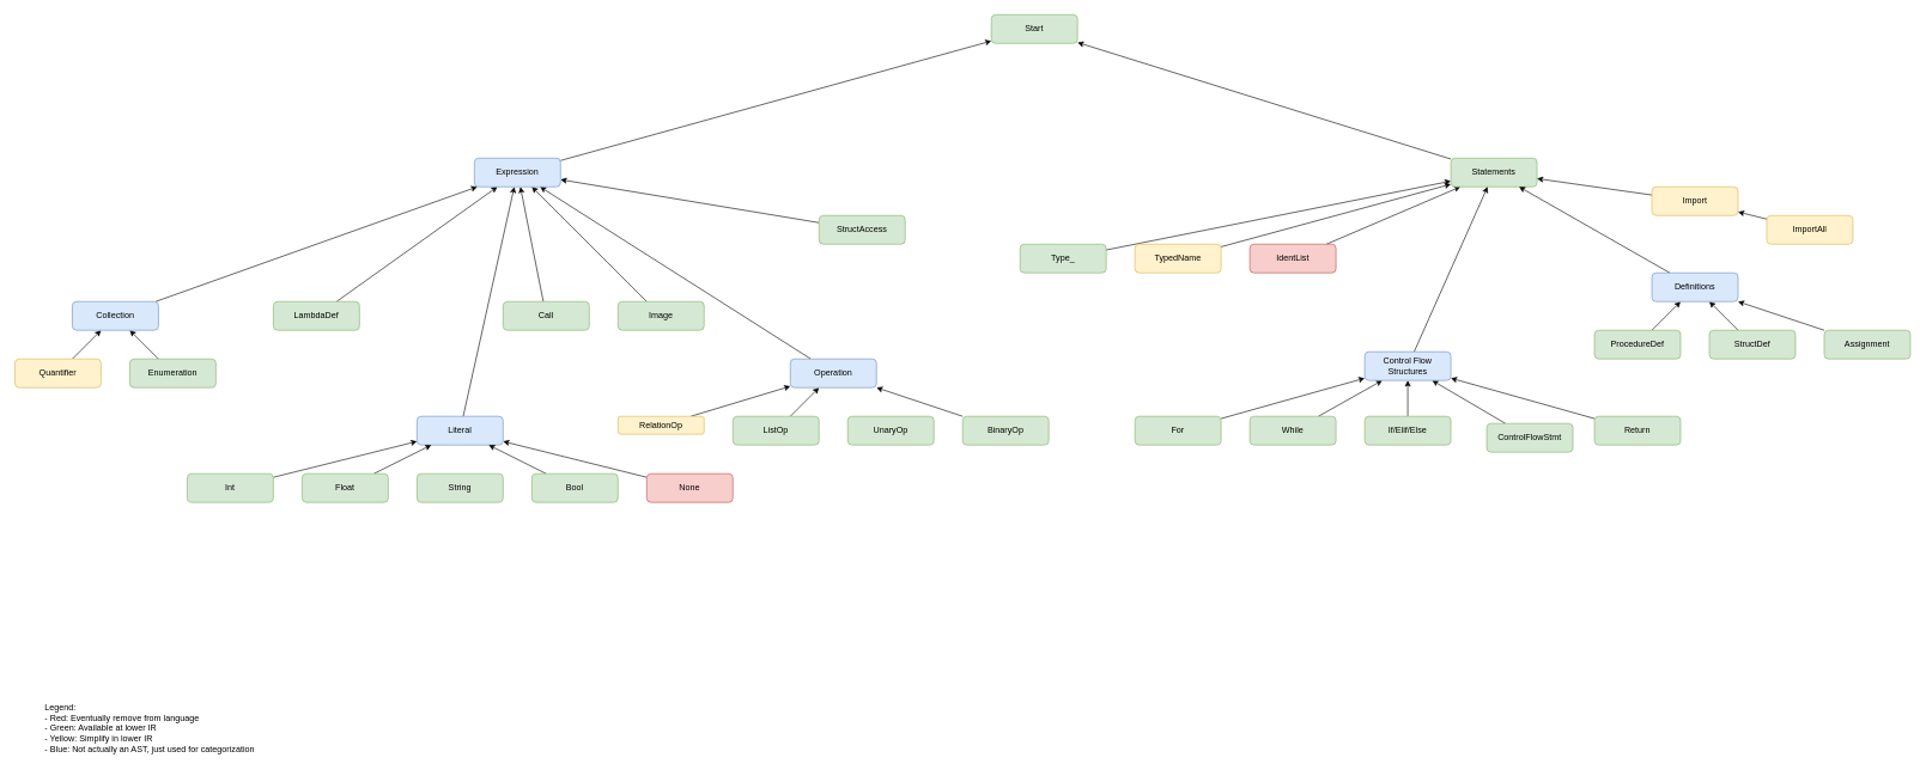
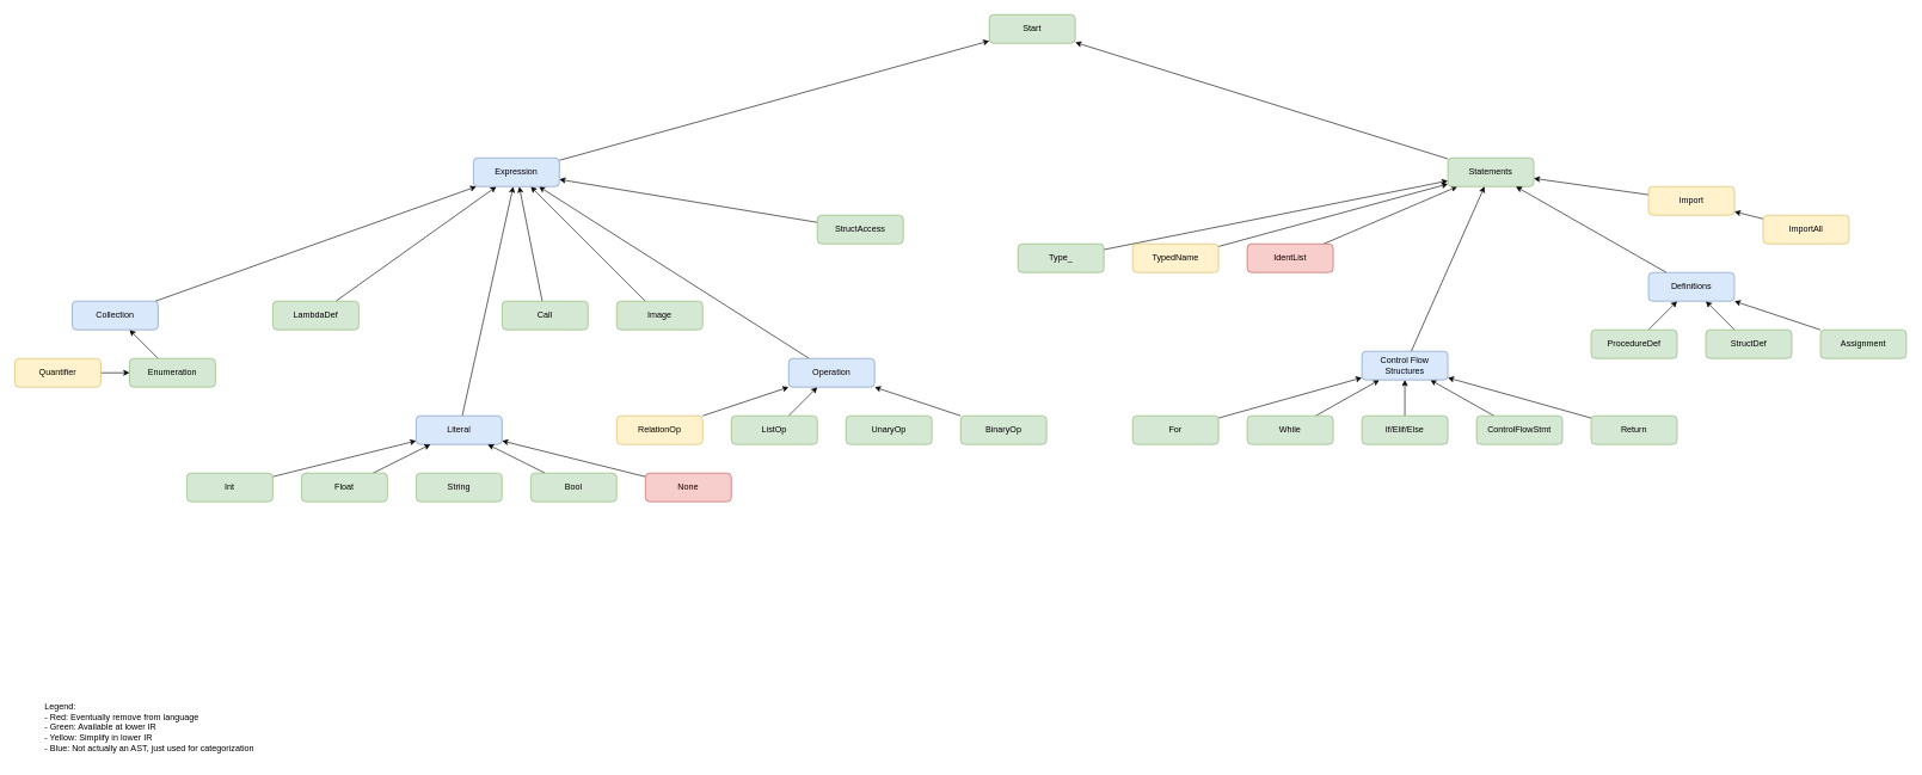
  <mxCell id="0" />
  <mxCell id="1" parent="0" />
  <mxCell id="2" style="rounded=0;orthogonalLoop=1;jettySize=auto;html=1;" edge="1" parent="1" source="3" target="67"><mxGeometry relative="1" as="geometry" /></mxCell>
  <mxCell id="3" value="Literal" style="rounded=1;whiteSpace=wrap;html=1;strokeColor=#6c8ebf;align=center;verticalAlign=middle;fontFamily=Helvetica;fontSize=12;fillColor=#dae8fc;" vertex="1" parent="1"><mxGeometry x="580" y="580" width="120" height="40" as="geometry" /></mxCell>
  <mxCell id="4" style="rounded=0;orthogonalLoop=1;jettySize=auto;html=1;" edge="1" parent="1" source="5" target="3"><mxGeometry relative="1" as="geometry" /></mxCell>
  <mxCell id="5" value="Int" style="rounded=1;whiteSpace=wrap;html=1;fillColor=#d5e8d4;strokeColor=#82b366;" vertex="1" parent="1"><mxGeometry x="260" y="660" width="120" height="40" as="geometry" /></mxCell>
  <mxCell id="6" style="rounded=0;orthogonalLoop=1;jettySize=auto;html=1;strokeColor=default;align=center;verticalAlign=middle;fontFamily=Helvetica;fontSize=11;fontColor=default;labelBackgroundColor=default;endArrow=classic;" edge="1" parent="1" source="7" target="3"><mxGeometry relative="1" as="geometry" /></mxCell>
  <mxCell id="7" value="Float" style="rounded=1;whiteSpace=wrap;html=1;strokeColor=#82b366;align=center;verticalAlign=middle;fontFamily=Helvetica;fontSize=12;fontColor=default;fillColor=#d5e8d4;" vertex="1" parent="1"><mxGeometry x="420" y="660" width="120" height="40" as="geometry" /></mxCell>
  <mxCell id="8" value="String" style="rounded=1;whiteSpace=wrap;html=1;strokeColor=#82b366;align=center;verticalAlign=middle;fontFamily=Helvetica;fontSize=12;fontColor=default;fillColor=#d5e8d4;" vertex="1" parent="1"><mxGeometry x="580" y="660" width="120" height="40" as="geometry" /></mxCell>
  <mxCell id="9" style="rounded=0;orthogonalLoop=1;jettySize=auto;html=1;" edge="1" parent="1" source="10" target="3"><mxGeometry relative="1" as="geometry" /></mxCell>
  <mxCell id="10" value="Bool" style="rounded=1;whiteSpace=wrap;html=1;strokeColor=#82b366;align=center;verticalAlign=middle;fontFamily=Helvetica;fontSize=12;fontColor=default;fillColor=#d5e8d4;" vertex="1" parent="1"><mxGeometry x="740" y="660" width="120" height="40" as="geometry" /></mxCell>
  <mxCell id="11" style="rounded=0;orthogonalLoop=1;jettySize=auto;html=1;" edge="1" parent="1" source="12" target="3"><mxGeometry relative="1" as="geometry" /></mxCell>
  <mxCell id="12" value="None" style="rounded=1;whiteSpace=wrap;html=1;fillColor=#f8cecc;strokeColor=#b85450;" vertex="1" parent="1"><mxGeometry x="900" y="660" width="120" height="40" as="geometry" /></mxCell>
  <mxCell id="13" value="Legend:&lt;div style=&quot;&quot;&gt;- Red: Eventually remove from language&lt;/div&gt;&lt;div&gt;- Green: Available at lower IR&lt;/div&gt;&lt;div&gt;- Yellow: Simplify in lower IR&lt;/div&gt;&lt;div&gt;- Blue: Not actually an AST, just used for categorization&lt;/div&gt;" style="text;html=1;align=left;verticalAlign=middle;resizable=0;points=[];autosize=1;strokeColor=none;fillColor=none;" vertex="1" parent="1"><mxGeometry x="60" y="970" width="320" height="90" as="geometry" /></mxCell>
  <mxCell id="14" style="rounded=0;orthogonalLoop=1;jettySize=auto;html=1;" edge="1" parent="1" source="15" target="46"><mxGeometry relative="1" as="geometry" /></mxCell>
  <mxCell id="15" value="IdentList" style="rounded=1;whiteSpace=wrap;html=1;strokeColor=#b85450;align=center;verticalAlign=middle;fontFamily=Helvetica;fontSize=12;fillColor=#f8cecc;" vertex="1" parent="1"><mxGeometry x="1740" y="340" width="120" height="40" as="geometry" /></mxCell>
  <mxCell id="16" style="rounded=0;orthogonalLoop=1;jettySize=auto;html=1;" edge="1" parent="1" source="17" target="63"><mxGeometry relative="1" as="geometry" /></mxCell>
  <mxCell id="17" value="BinaryOp" style="rounded=1;whiteSpace=wrap;html=1;strokeColor=#82b366;align=center;verticalAlign=middle;fontFamily=Helvetica;fontSize=12;fontColor=default;fillColor=#d5e8d4;" vertex="1" parent="1"><mxGeometry x="1340" y="580" width="120" height="40" as="geometry" /></mxCell>
  <mxCell id="18" style="rounded=0;orthogonalLoop=1;jettySize=auto;html=1;" edge="1" parent="1" source="19" target="63"><mxGeometry relative="1" as="geometry" /></mxCell>
  <mxCell id="19" value="ListOp" style="rounded=1;whiteSpace=wrap;html=1;strokeColor=#82b366;align=center;verticalAlign=middle;fontFamily=Helvetica;fontSize=12;fontColor=default;fillColor=#d5e8d4;" vertex="1" parent="1"><mxGeometry x="1020" y="580" width="120" height="40" as="geometry" /></mxCell>
  <mxCell id="20" value="UnaryOp" style="rounded=1;whiteSpace=wrap;html=1;strokeColor=#82b366;align=center;verticalAlign=middle;fontFamily=Helvetica;fontSize=12;fontColor=default;fillColor=#d5e8d4;" vertex="1" parent="1"><mxGeometry x="1180" y="580" width="120" height="40" as="geometry" /></mxCell>
  <mxCell id="21" style="rounded=0;orthogonalLoop=1;jettySize=auto;html=1;" edge="1" parent="1" source="22" target="67"><mxGeometry relative="1" as="geometry" /></mxCell>
  <mxCell id="22" value="LambdaDef" style="rounded=1;whiteSpace=wrap;html=1;strokeColor=#82b366;align=center;verticalAlign=middle;fontFamily=Helvetica;fontSize=12;fontColor=default;fillColor=#d5e8d4;" vertex="1" parent="1"><mxGeometry x="380" y="420" width="120" height="40" as="geometry" /></mxCell>
  <mxCell id="23" style="rounded=0;orthogonalLoop=1;jettySize=auto;html=1;" edge="1" parent="1" source="24" target="46"><mxGeometry relative="1" as="geometry" /></mxCell>
  <mxCell id="24" value="Type_" style="rounded=1;whiteSpace=wrap;html=1;strokeColor=#82b366;align=center;verticalAlign=middle;fontFamily=Helvetica;fontSize=12;fontColor=default;fillColor=#d5e8d4;" vertex="1" parent="1"><mxGeometry x="1420" y="340" width="120" height="40" as="geometry" /></mxCell>
  <mxCell id="25" style="rounded=0;orthogonalLoop=1;jettySize=auto;html=1;" edge="1" parent="1" source="26" target="65"><mxGeometry relative="1" as="geometry" /></mxCell>
  <mxCell id="26" value="Enumeration" style="rounded=1;whiteSpace=wrap;html=1;strokeColor=#82b366;align=center;verticalAlign=middle;fontFamily=Helvetica;fontSize=12;fontColor=default;fillColor=#d5e8d4;" vertex="1" parent="1"><mxGeometry x="180" y="500" width="120" height="40" as="geometry" /></mxCell>
- <mxCell id="27" style="rounded=0;orthogonalLoop=1;jettySize=auto;html=1;" edge="1" parent="1" source="28" target="65"><mxGeometry relative="1" as="geometry" /></mxCell>
+ <mxCell id="27" style="rounded=0;orthogonalLoop=1;jettySize=auto;html=1;" edge="1" parent="1" source="28" target="26"><mxGeometry relative="1" as="geometry" /></mxCell>
  <mxCell id="28" value="Quantifier" style="rounded=1;whiteSpace=wrap;html=1;strokeColor=#d6b656;align=center;verticalAlign=middle;fontFamily=Helvetica;fontSize=12;fillColor=#fff2cc;" vertex="1" parent="1"><mxGeometry y="500" width="120" height="40" as="geometry" x="20" /></mxCell>
  <mxCell id="29" style="rounded=0;orthogonalLoop=1;jettySize=auto;html=1;" edge="1" parent="1" source="30" target="63"><mxGeometry relative="1" as="geometry" /></mxCell>
- <mxCell id="30" value="RelationOp" style="rounded=1;whiteSpace=wrap;html=1;strokeColor=#d6b656;align=center;verticalAlign=middle;fontFamily=Helvetica;fontSize=12;fillColor=#fff2cc;" vertex="1" parent="1"><mxGeometry x="860" y="580" width="120" height="25" as="geometry" /></mxCell>
+ <mxCell id="30" value="RelationOp" style="rounded=1;whiteSpace=wrap;html=1;strokeColor=#d6b656;align=center;verticalAlign=middle;fontFamily=Helvetica;fontSize=12;fillColor=#fff2cc;" vertex="1" parent="1"><mxGeometry x="860" y="580" width="120" height="40" as="geometry" /></mxCell>
  <mxCell id="31" style="rounded=0;orthogonalLoop=1;jettySize=auto;html=1;" edge="1" parent="1" source="32" target="67"><mxGeometry relative="1" as="geometry" /></mxCell>
  <mxCell id="32" value="StructAccess" style="rounded=1;whiteSpace=wrap;html=1;strokeColor=#82b366;align=center;verticalAlign=middle;fontFamily=Helvetica;fontSize=12;fontColor=default;fillColor=#d5e8d4;" vertex="1" parent="1"><mxGeometry x="1140" y="300" width="120" height="40" as="geometry" /></mxCell>
  <mxCell id="33" style="rounded=0;orthogonalLoop=1;jettySize=auto;html=1;" edge="1" parent="1" source="34" target="67"><mxGeometry relative="1" as="geometry" /></mxCell>
  <mxCell id="34" value="Image" style="rounded=1;whiteSpace=wrap;html=1;strokeColor=#82b366;align=center;verticalAlign=middle;fontFamily=Helvetica;fontSize=12;fontColor=default;fillColor=#d5e8d4;" vertex="1" parent="1"><mxGeometry x="860" y="420" width="120" height="40" as="geometry" /></mxCell>
  <mxCell id="35" style="rounded=0;orthogonalLoop=1;jettySize=auto;html=1;" edge="1" parent="1" source="36" target="67"><mxGeometry relative="1" as="geometry" /></mxCell>
  <mxCell id="36" value="Call" style="rounded=1;whiteSpace=wrap;html=1;strokeColor=#82b366;align=center;verticalAlign=middle;fontFamily=Helvetica;fontSize=12;fontColor=default;fillColor=#d5e8d4;" vertex="1" parent="1"><mxGeometry x="700" y="420" width="120" height="40" as="geometry" /></mxCell>
  <mxCell id="37" style="rounded=0;orthogonalLoop=1;jettySize=auto;html=1;" edge="1" parent="1" source="38" target="71"><mxGeometry relative="1" as="geometry" /></mxCell>
  <mxCell id="38" value="Assignment" style="rounded=1;whiteSpace=wrap;html=1;strokeColor=#82b366;align=center;verticalAlign=middle;fontFamily=Helvetica;fontSize=12;fontColor=default;fillColor=#d5e8d4;" vertex="1" parent="1"><mxGeometry x="2540" y="460" width="120" height="40" as="geometry" /></mxCell>
  <mxCell id="39" style="rounded=0;orthogonalLoop=1;jettySize=auto;html=1;" edge="1" parent="1" source="40" target="46"><mxGeometry relative="1" as="geometry" /></mxCell>
  <mxCell id="40" value="TypedName" style="rounded=1;whiteSpace=wrap;html=1;strokeColor=#d6b656;align=center;verticalAlign=middle;fontFamily=Helvetica;fontSize=12;fillColor=#fff2cc;" vertex="1" parent="1"><mxGeometry x="1580" y="340" width="120" height="40" as="geometry" /></mxCell>
  <mxCell id="41" style="rounded=0;orthogonalLoop=1;jettySize=auto;html=1;" edge="1" parent="1" source="42" target="69"><mxGeometry relative="1" as="geometry" /></mxCell>
  <mxCell id="42" value="Return" style="rounded=1;whiteSpace=wrap;html=1;strokeColor=#82b366;align=center;verticalAlign=middle;fontFamily=Helvetica;fontSize=12;fontColor=default;fillColor=#d5e8d4;" vertex="1" parent="1"><mxGeometry x="2220" y="580" width="120" height="40" as="geometry" /></mxCell>
  <mxCell id="43" style="rounded=0;orthogonalLoop=1;jettySize=auto;html=1;" edge="1" parent="1" source="44" target="69"><mxGeometry relative="1" as="geometry" /></mxCell>
- <mxCell id="44" value="ControlFlowStmt" style="rounded=1;whiteSpace=wrap;html=1;strokeColor=#82b366;align=center;verticalAlign=middle;fontFamily=Helvetica;fontSize=12;fontColor=default;fillColor=#d5e8d4;" vertex="1" parent="1"><mxGeometry x="2070" y="590" width="120" height="40" as="geometry" /></mxCell>
+ <mxCell id="44" value="ControlFlowStmt" style="rounded=1;whiteSpace=wrap;html=1;strokeColor=#82b366;align=center;verticalAlign=middle;fontFamily=Helvetica;fontSize=12;fontColor=default;fillColor=#d5e8d4;" vertex="1" parent="1"><mxGeometry x="2060" y="580" width="120" height="40" as="geometry" /></mxCell>
  <mxCell id="45" style="rounded=0;orthogonalLoop=1;jettySize=auto;html=1;" edge="1" parent="1" source="46" target="61"><mxGeometry relative="1" as="geometry" /></mxCell>
  <mxCell id="46" value="Statements" style="rounded=1;whiteSpace=wrap;html=1;strokeColor=#82b366;align=center;verticalAlign=middle;fontFamily=Helvetica;fontSize=12;fontColor=default;fillColor=#d5e8d4;" vertex="1" parent="1"><mxGeometry x="2020" y="220" width="120" height="40" as="geometry" /></mxCell>
  <mxCell id="47" style="rounded=0;orthogonalLoop=1;jettySize=auto;html=1;" edge="1" parent="1" source="48" target="69"><mxGeometry relative="1" as="geometry" /></mxCell>
  <mxCell id="48" value="If/Elif/Else" style="rounded=1;whiteSpace=wrap;html=1;strokeColor=#82b366;align=center;verticalAlign=middle;fontFamily=Helvetica;fontSize=12;fontColor=default;fillColor=#d5e8d4;" vertex="1" parent="1"><mxGeometry x="1900" y="580" width="120" height="40" as="geometry" /></mxCell>
  <mxCell id="49" style="rounded=0;orthogonalLoop=1;jettySize=auto;html=1;" edge="1" parent="1" source="50" target="69"><mxGeometry relative="1" as="geometry" /></mxCell>
  <mxCell id="50" value="For" style="rounded=1;whiteSpace=wrap;html=1;strokeColor=#82b366;align=center;verticalAlign=middle;fontFamily=Helvetica;fontSize=12;fontColor=default;fillColor=#d5e8d4;" vertex="1" parent="1"><mxGeometry x="1580" y="580" width="120" height="40" as="geometry" /></mxCell>
  <mxCell id="51" style="rounded=0;orthogonalLoop=1;jettySize=auto;html=1;" edge="1" parent="1" source="52" target="69"><mxGeometry relative="1" as="geometry" /></mxCell>
  <mxCell id="52" value="While" style="rounded=1;whiteSpace=wrap;html=1;strokeColor=#82b366;align=center;verticalAlign=middle;fontFamily=Helvetica;fontSize=12;fontColor=default;fillColor=#d5e8d4;" vertex="1" parent="1"><mxGeometry x="1740" y="580" width="120" height="40" as="geometry" /></mxCell>
  <mxCell id="53" style="rounded=0;orthogonalLoop=1;jettySize=auto;html=1;" edge="1" parent="1" source="54" target="71"><mxGeometry relative="1" as="geometry" /></mxCell>
  <mxCell id="54" value="StructDef" style="rounded=1;whiteSpace=wrap;html=1;strokeColor=#82b366;align=center;verticalAlign=middle;fontFamily=Helvetica;fontSize=12;fontColor=default;fillColor=#d5e8d4;" vertex="1" parent="1"><mxGeometry x="2380" y="460" width="120" height="40" as="geometry" /></mxCell>
  <mxCell id="55" style="rounded=0;orthogonalLoop=1;jettySize=auto;html=1;" edge="1" parent="1" source="56" target="71"><mxGeometry relative="1" as="geometry" /></mxCell>
  <mxCell id="56" value="ProcedureDef" style="rounded=1;whiteSpace=wrap;html=1;strokeColor=#82b366;align=center;verticalAlign=middle;fontFamily=Helvetica;fontSize=12;fontColor=default;fillColor=#d5e8d4;" vertex="1" parent="1"><mxGeometry x="2220" y="460" width="120" height="40" as="geometry" /></mxCell>
  <mxCell id="57" style="rounded=0;orthogonalLoop=1;jettySize=auto;html=1;" edge="1" parent="1" source="58" target="46"><mxGeometry relative="1" as="geometry" /></mxCell>
  <mxCell id="58" value="Import" style="rounded=1;whiteSpace=wrap;html=1;strokeColor=#d6b656;align=center;verticalAlign=middle;fontFamily=Helvetica;fontSize=12;fillColor=#fff2cc;" vertex="1" parent="1"><mxGeometry x="2300" y="260" width="120" height="40" as="geometry" /></mxCell>
  <mxCell id="59" style="rounded=0;orthogonalLoop=1;jettySize=auto;html=1;" edge="1" parent="1" source="60" target="58"><mxGeometry relative="1" as="geometry" /></mxCell>
  <mxCell id="60" value="ImportAll" style="rounded=1;whiteSpace=wrap;html=1;strokeColor=#d6b656;align=center;verticalAlign=middle;fontFamily=Helvetica;fontSize=12;fillColor=#fff2cc;" vertex="1" parent="1"><mxGeometry x="2460" y="300" width="120" height="40" as="geometry" /></mxCell>
  <mxCell id="61" value="Start" style="rounded=1;whiteSpace=wrap;html=1;strokeColor=#82b366;align=center;verticalAlign=middle;fontFamily=Helvetica;fontSize=12;fontColor=default;fillColor=#d5e8d4;" vertex="1" parent="1"><mxGeometry x="1380" y="20" width="120" height="40" as="geometry" /></mxCell>
  <mxCell id="62" style="rounded=0;orthogonalLoop=1;jettySize=auto;html=1;" edge="1" parent="1" source="63" target="67"><mxGeometry relative="1" as="geometry" /></mxCell>
  <mxCell id="63" value="Operation" style="rounded=1;whiteSpace=wrap;html=1;strokeColor=#6c8ebf;align=center;verticalAlign=middle;fontFamily=Helvetica;fontSize=12;fillColor=#dae8fc;" vertex="1" parent="1"><mxGeometry x="1100" y="500" width="120" height="40" as="geometry" /></mxCell>
  <mxCell id="64" style="rounded=0;orthogonalLoop=1;jettySize=auto;html=1;" edge="1" parent="1" source="65" target="67"><mxGeometry relative="1" as="geometry" /></mxCell>
  <mxCell id="65" value="Collection" style="rounded=1;whiteSpace=wrap;html=1;strokeColor=#6c8ebf;align=center;verticalAlign=middle;fontFamily=Helvetica;fontSize=12;fillColor=#dae8fc;" vertex="1" parent="1"><mxGeometry x="100" y="420" width="120" height="40" as="geometry" /></mxCell>
  <mxCell id="66" style="rounded=0;orthogonalLoop=1;jettySize=auto;html=1;" edge="1" parent="1" source="67" target="61"><mxGeometry relative="1" as="geometry" /></mxCell>
  <mxCell id="67" value="Expression" style="rounded=1;whiteSpace=wrap;html=1;strokeColor=#6c8ebf;align=center;verticalAlign=middle;fontFamily=Helvetica;fontSize=12;fillColor=#dae8fc;" vertex="1" parent="1"><mxGeometry x="660" y="220" width="120" height="40" as="geometry" /></mxCell>
  <mxCell id="68" style="rounded=0;orthogonalLoop=1;jettySize=auto;html=1;" edge="1" parent="1" source="69" target="46"><mxGeometry relative="1" as="geometry" /></mxCell>
  <mxCell id="69" value="Control Flow Structures" style="rounded=1;whiteSpace=wrap;html=1;strokeColor=#6c8ebf;align=center;verticalAlign=middle;fontFamily=Helvetica;fontSize=12;fillColor=#dae8fc;" vertex="1" parent="1"><mxGeometry x="1900" y="490" width="120" height="40" as="geometry" /></mxCell>
  <mxCell id="70" style="rounded=0;orthogonalLoop=1;jettySize=auto;html=1;" edge="1" parent="1" source="71" target="46"><mxGeometry relative="1" as="geometry" /></mxCell>
  <mxCell id="71" value="Definitions" style="rounded=1;whiteSpace=wrap;html=1;strokeColor=#6c8ebf;align=center;verticalAlign=middle;fontFamily=Helvetica;fontSize=12;fillColor=#dae8fc;" vertex="1" parent="1"><mxGeometry x="2300" y="380" width="120" height="40" as="geometry" /></mxCell>
